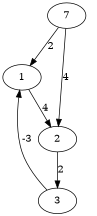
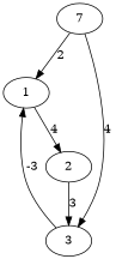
  digraph {
    n1 [label=7]
    1
    3
    2
    n1 -> 1 [label=2]
-   n1 -> 2 [label=4]
+   n1 -> 3 [label=4]
    1 -> 2 [label=4]
    3 -> 1 [label=-3]
-   2 -> 3 [label=2]
+   2 -> 3 [label=3]
  }
